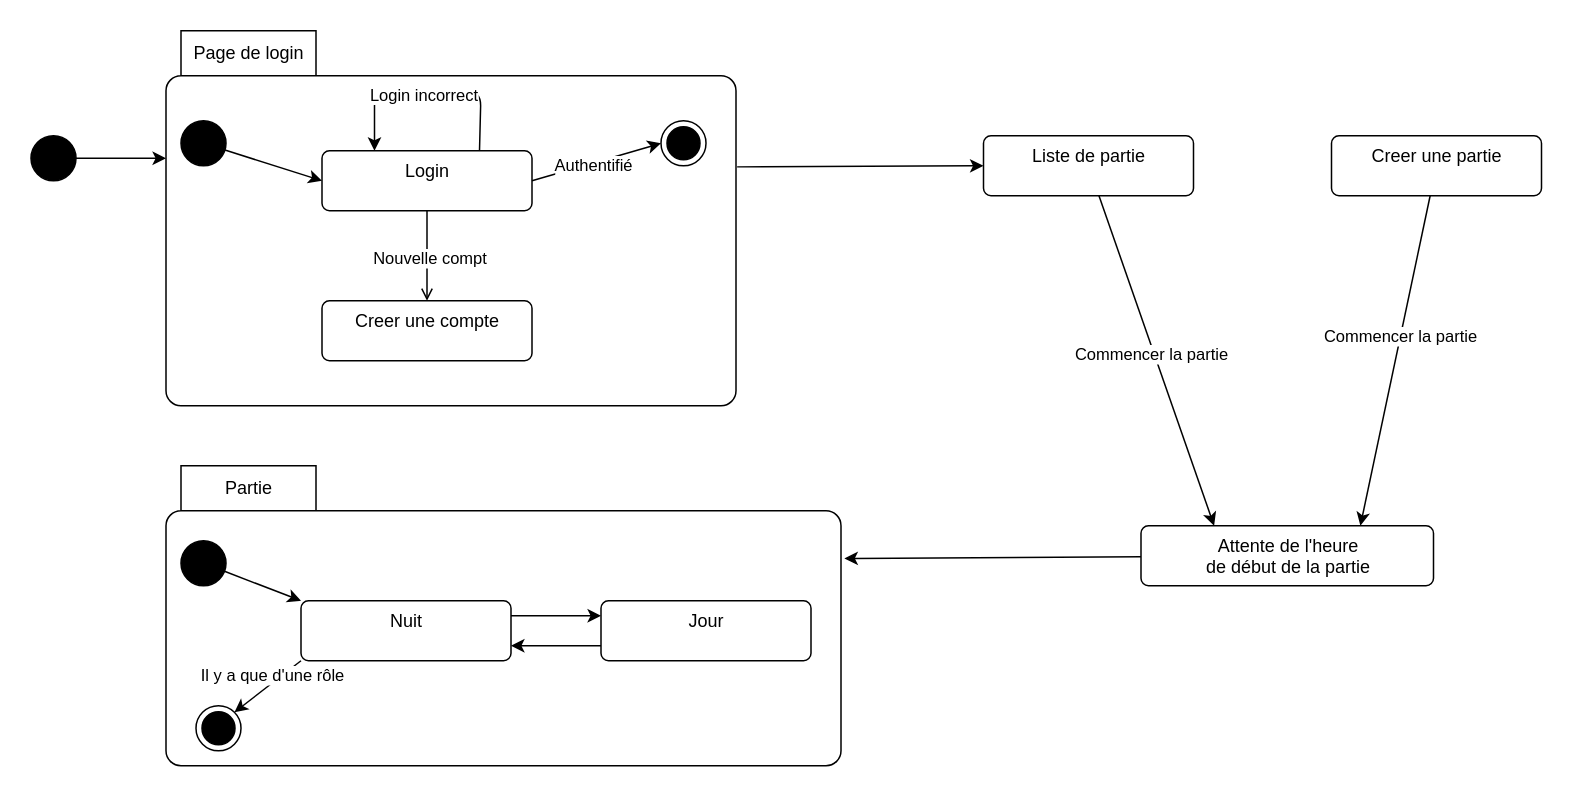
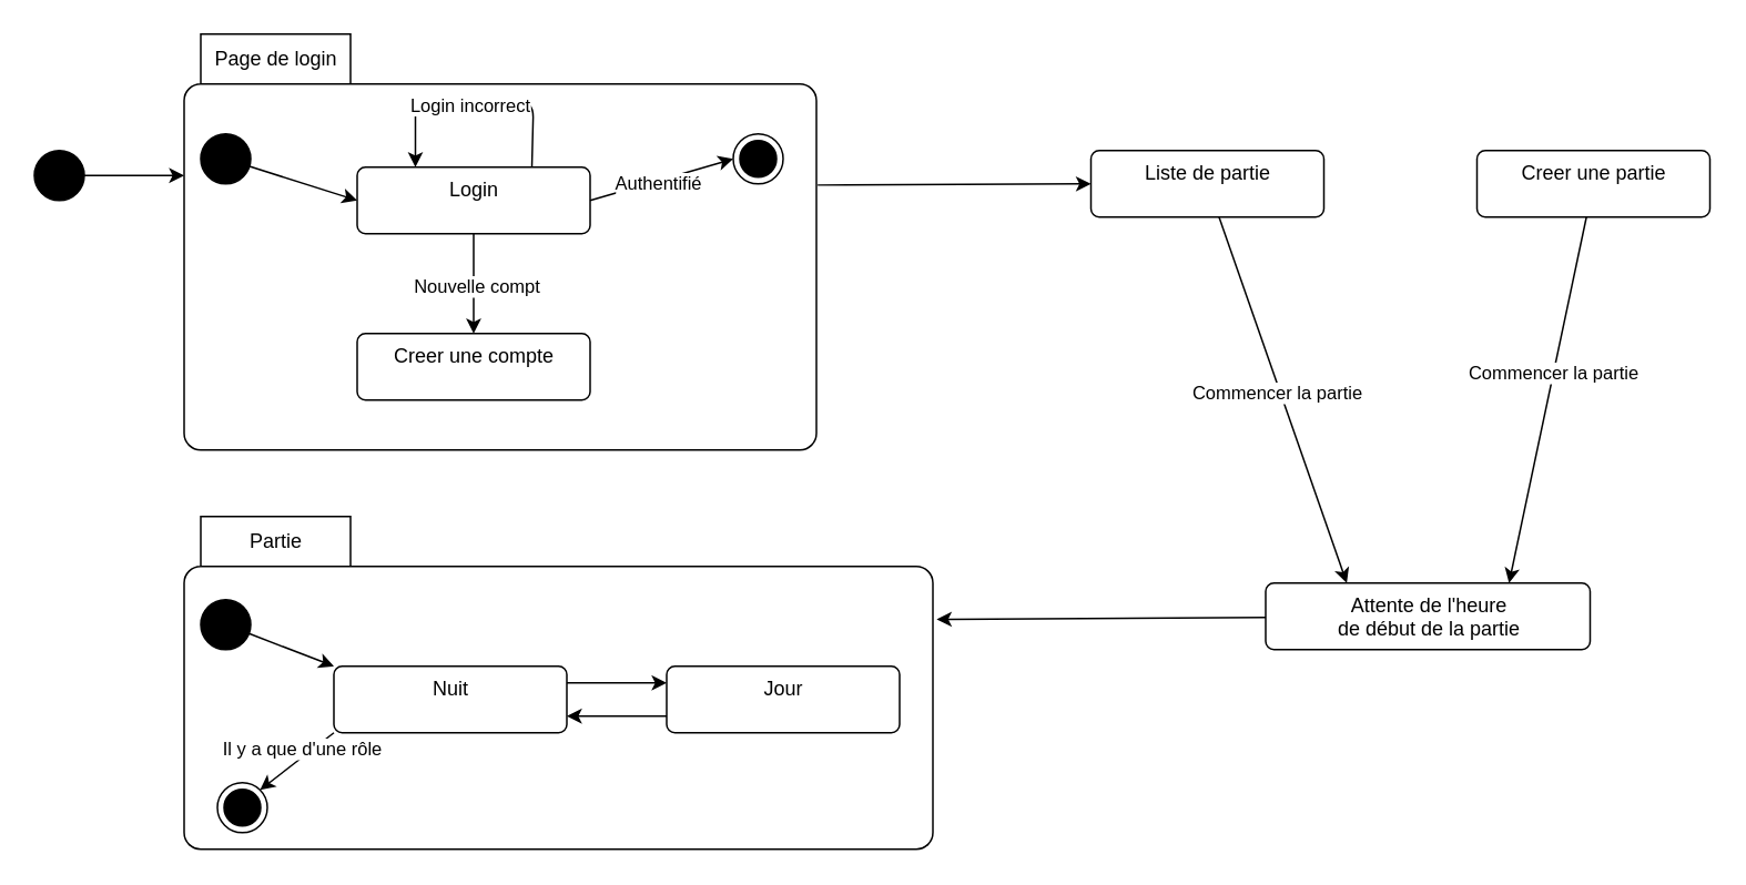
  <mxCell id="0" />
  <mxCell id="1" parent="0" />
  <mxCell id="2" style="edgeStyle=none;html=1;entryX=0;entryY=0;entryDx=0;entryDy=85;entryPerimeter=0;" edge="1" parent="1" source="3" target="8"><mxGeometry relative="1" as="geometry" /></mxCell>
  <mxCell id="3" value="" style="ellipse;fillColor=strokeColor;" vertex="1" parent="1"><mxGeometry x="20" y="90" width="30" height="30" as="geometry" /></mxCell>
  <mxCell id="4" style="edgeStyle=none;html=1;entryX=0.25;entryY=0;entryDx=0;entryDy=0;" edge="1" parent="1" source="6" target="28"><mxGeometry relative="1" as="geometry"><mxPoint x="725.52" y="310.57" as="targetPoint" /></mxGeometry></mxCell>
  <mxCell id="5" value="Commencer la partie" style="edgeLabel;html=1;align=center;verticalAlign=middle;resizable=0;points=[];" vertex="1" connectable="0" parent="4"><mxGeometry x="-0.045" y="-2" relative="1" as="geometry"><mxPoint as="offset" /></mxGeometry></mxCell>
  <mxCell id="6" value="Liste de partie" style="html=1;align=center;verticalAlign=top;rounded=1;absoluteArcSize=1;arcSize=10;dashed=0;" vertex="1" parent="1"><mxGeometry x="655" y="90" width="140" height="40" as="geometry" /></mxCell>
  <mxCell id="7" value="" style="group" vertex="1" connectable="0" parent="1"><mxGeometry x="110" y="20" width="380" height="250" as="geometry" /></mxCell>
  <mxCell id="8" value="Page de login" style="shape=folder;align=center;verticalAlign=middle;fontStyle=0;tabWidth=100;tabHeight=30;tabPosition=left;html=1;boundedLbl=1;labelInHeader=1;rounded=1;absoluteArcSize=1;arcSize=10;" vertex="1" parent="7"><mxGeometry width="380" height="250" as="geometry" /></mxCell>
  <mxCell id="9" value="" style="ellipse;fillColor=strokeColor;" vertex="1" parent="7"><mxGeometry x="10" y="60" width="30" height="30" as="geometry" /></mxCell>
  <mxCell id="10" style="edgeStyle=none;html=1;exitX=0.75;exitY=0;exitDx=0;exitDy=0;entryX=0.25;entryY=0;entryDx=0;entryDy=0;" edge="1" parent="7" source="12" target="12"><mxGeometry relative="1" as="geometry"><Array as="points"><mxPoint x="210" y="40" /><mxPoint x="139" y="40" /></Array></mxGeometry></mxCell>
  <mxCell id="11" value="Login incorrect" style="edgeLabel;html=1;align=center;verticalAlign=middle;resizable=0;points=[];" vertex="1" connectable="0" parent="10"><mxGeometry x="0.041" y="2" relative="1" as="geometry"><mxPoint as="offset" /></mxGeometry></mxCell>
  <mxCell id="12" value="Login" style="html=1;align=center;verticalAlign=top;rounded=1;absoluteArcSize=1;arcSize=10;dashed=0;" vertex="1" parent="7"><mxGeometry x="104" y="80" width="140" height="40" as="geometry" /></mxCell>
  <mxCell id="13" style="edgeStyle=none;html=1;entryX=0;entryY=0.5;entryDx=0;entryDy=0;" edge="1" parent="7" source="9" target="12"><mxGeometry relative="1" as="geometry" /></mxCell>
  <mxCell id="14" value="Creer une compte" style="html=1;align=center;verticalAlign=top;rounded=1;absoluteArcSize=1;arcSize=10;dashed=0;" vertex="1" parent="7"><mxGeometry x="104" y="180" width="140" height="40" as="geometry" /></mxCell>
- <mxCell id="15" style="edgeStyle=none;html=1;entryX=0.5;entryY=0;entryDx=0;entryDy=0;endArrow=open;" edge="1" parent="7" source="12" target="14"><mxGeometry relative="1" as="geometry" /></mxCell>
+ <mxCell id="15" style="edgeStyle=none;html=1;entryX=0.5;entryY=0;entryDx=0;entryDy=0;" edge="1" parent="7" source="12" target="14"><mxGeometry relative="1" as="geometry" /></mxCell>
  <mxCell id="16" value="Nouvelle compt" style="edgeLabel;html=1;align=center;verticalAlign=middle;resizable=0;points=[];" vertex="1" connectable="0" parent="15"><mxGeometry x="0.026" y="1" relative="1" as="geometry"><mxPoint as="offset" /></mxGeometry></mxCell>
  <mxCell id="17" value="" style="ellipse;html=1;shape=endState;fillColor=strokeColor;" vertex="1" parent="7"><mxGeometry x="330" y="60" width="30" height="30" as="geometry" /></mxCell>
  <mxCell id="18" style="edgeStyle=none;html=1;entryX=0;entryY=0.5;entryDx=0;entryDy=0;exitX=1;exitY=0.5;exitDx=0;exitDy=0;" edge="1" parent="7" source="12" target="17"><mxGeometry relative="1" as="geometry" /></mxCell>
  <mxCell id="19" value="Authentifié" style="edgeLabel;html=1;align=center;verticalAlign=middle;resizable=0;points=[];" vertex="1" connectable="0" parent="18"><mxGeometry x="-0.263" y="1" relative="1" as="geometry"><mxPoint x="9" as="offset" /></mxGeometry></mxCell>
  <mxCell id="20" style="edgeStyle=none;html=1;entryX=0.75;entryY=0;entryDx=0;entryDy=0;" edge="1" parent="1" source="22" target="28"><mxGeometry relative="1" as="geometry"><mxPoint x="957" y="340" as="targetPoint" /></mxGeometry></mxCell>
  <mxCell id="21" value="Commencer la partie" style="edgeLabel;html=1;align=center;verticalAlign=middle;resizable=0;points=[];" vertex="1" connectable="0" parent="20"><mxGeometry x="-0.142" relative="1" as="geometry"><mxPoint as="offset" /></mxGeometry></mxCell>
  <mxCell id="22" value="Creer une partie" style="html=1;align=center;verticalAlign=top;rounded=1;absoluteArcSize=1;arcSize=10;dashed=0;" vertex="1" parent="1"><mxGeometry x="887" y="90" width="140" height="40" as="geometry" /></mxCell>
  <mxCell id="23" style="edgeStyle=none;html=1;exitX=1.002;exitY=0.363;exitDx=0;exitDy=0;exitPerimeter=0;entryX=0;entryY=0.5;entryDx=0;entryDy=0;" edge="1" parent="1" source="8" target="6"><mxGeometry relative="1" as="geometry" /></mxCell>
  <mxCell id="24" value="Partie" style="shape=folder;align=center;verticalAlign=middle;fontStyle=0;tabWidth=100;tabHeight=30;tabPosition=left;html=1;boundedLbl=1;labelInHeader=1;rounded=1;absoluteArcSize=1;arcSize=10;" vertex="1" parent="1"><mxGeometry x="110" y="310" width="450" height="200" as="geometry" /></mxCell>
  <mxCell id="25" style="edgeStyle=none;html=1;exitX=0;exitY=0.75;exitDx=0;exitDy=0;entryX=1;entryY=0.75;entryDx=0;entryDy=0;" edge="1" parent="1" source="26" target="32"><mxGeometry relative="1" as="geometry" /></mxCell>
  <mxCell id="26" value="Jour" style="html=1;align=center;verticalAlign=top;rounded=1;absoluteArcSize=1;arcSize=10;dashed=0;" vertex="1" parent="1"><mxGeometry x="400" y="400" width="140" height="40" as="geometry" /></mxCell>
  <mxCell id="27" style="edgeStyle=none;html=1;entryX=1.005;entryY=0.309;entryDx=0;entryDy=0;entryPerimeter=0;" edge="1" parent="1" source="28" target="24"><mxGeometry relative="1" as="geometry" /></mxCell>
  <mxCell id="28" value="Attente de l'heure&lt;br style=&quot;padding: 0px; margin: 0px;&quot;&gt;de début de la partie" style="html=1;align=center;verticalAlign=top;rounded=1;absoluteArcSize=1;arcSize=10;dashed=0;" vertex="1" parent="1"><mxGeometry x="760" y="350" width="195" height="40" as="geometry" /></mxCell>
  <mxCell id="29" style="edgeStyle=none;html=1;exitX=1;exitY=0.25;exitDx=0;exitDy=0;entryX=0;entryY=0.25;entryDx=0;entryDy=0;" edge="1" parent="1" source="32" target="26"><mxGeometry relative="1" as="geometry" /></mxCell>
  <mxCell id="30" style="edgeStyle=none;html=1;entryX=1;entryY=0;entryDx=0;entryDy=0;exitX=0;exitY=1;exitDx=0;exitDy=0;" edge="1" parent="1" source="32" target="35"><mxGeometry relative="1" as="geometry" /></mxCell>
  <mxCell id="31" value="Il y a que d'une rôle" style="edgeLabel;html=1;align=center;verticalAlign=middle;resizable=0;points=[];" vertex="1" connectable="0" parent="30"><mxGeometry x="-0.251" relative="1" as="geometry"><mxPoint x="-3" y="-3" as="offset" /></mxGeometry></mxCell>
  <mxCell id="32" value="Nuit" style="html=1;align=center;verticalAlign=top;rounded=1;absoluteArcSize=1;arcSize=10;dashed=0;" vertex="1" parent="1"><mxGeometry x="200" y="400" width="140" height="40" as="geometry" /></mxCell>
  <mxCell id="33" style="edgeStyle=none;html=1;entryX=0;entryY=0;entryDx=0;entryDy=0;" edge="1" parent="1" source="34" target="32"><mxGeometry relative="1" as="geometry" /></mxCell>
  <mxCell id="34" value="" style="ellipse;fillColor=strokeColor;" vertex="1" parent="1"><mxGeometry x="120" y="360" width="30" height="30" as="geometry" /></mxCell>
  <mxCell id="35" value="" style="ellipse;html=1;shape=endState;fillColor=strokeColor;" vertex="1" parent="1"><mxGeometry x="130" y="470" width="30" height="30" as="geometry" /></mxCell>
